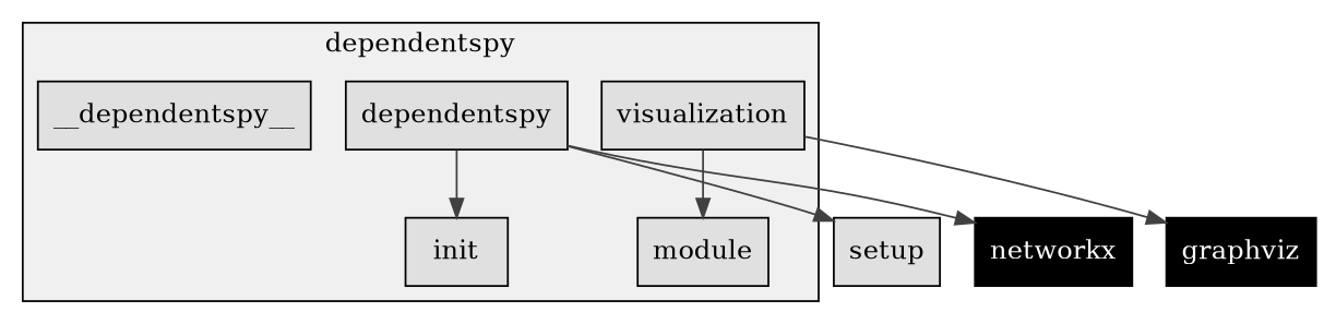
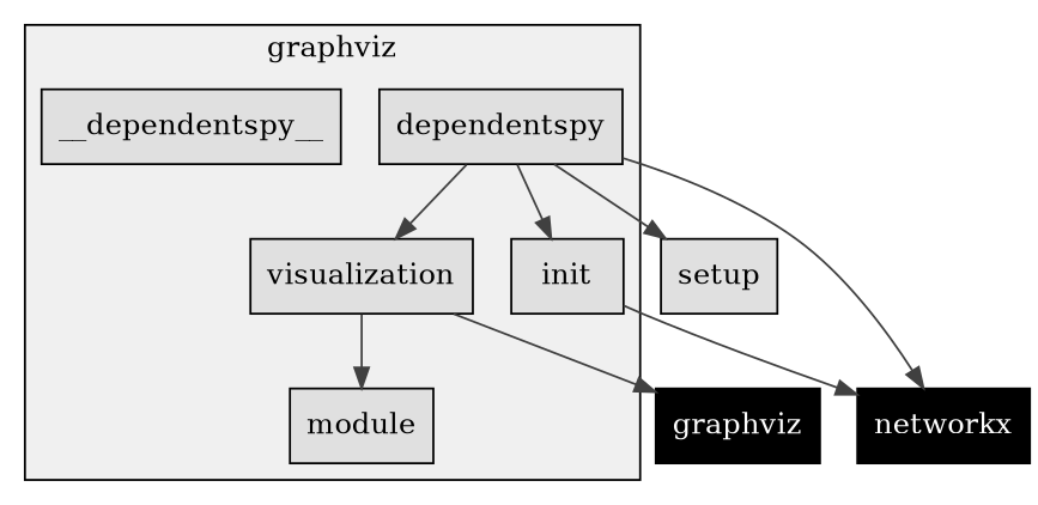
  strict digraph {
    node [fillcolor="#e0e0e0" shape=rect style=filled type=project]
    edge [color="#404040" penwidth=1 type=import]
    n1 [label=dependentspy]
    n2 [label=module]
    n3 [label=init]
    n4 [label=visualization]
    n5 [label=__dependentspy__]
    n6 [label=setup]
    n7 [fillcolor=black fontcolor=white label=networkx type="3rdparty"]
    n8 [fillcolor=black fontcolor=white label=graphviz type="3rdparty"]
    subgraph cluster_1 {
      fillcolor="#f0f0f0"
-     label=dependentspy
+     label=graphviz
      style=filled
      n1
      n2
      n3
      n4
      n5
    }
    n1 -> n3
+   n1 -> n4
    n1 -> n6
    n1 -> n7
+   n3 -> n7
    n4 -> n2
    n4 -> n8
  }
